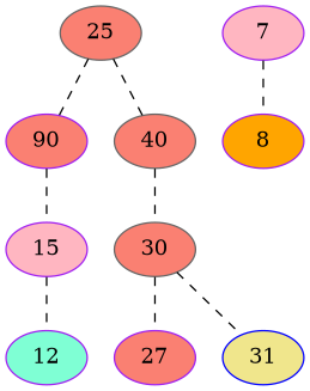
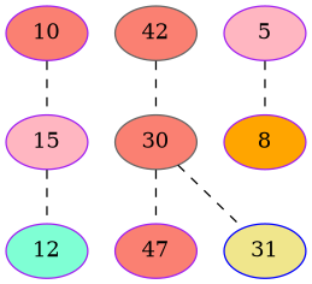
  graph {
    node [color=purple fillcolor=salmon style=filled]
    edge [style=dashed]
-   10 [label=90]
-   25 [color=gray40]
-   40 [color=gray40]
+   10
+   40 [color=gray40 label=42]
    15 [fillcolor=lightpink]
    30 [color=gray40]
-   5 [fillcolor=lightpink label=7]
+   5 [fillcolor=lightpink]
    8 [fillcolor=orange]
    12 [fillcolor=aquamarine]
-   27
+   27 [label=47]
    31 [color=blue fillcolor=khaki]
    10 -- 15
-   25 -- 10
-   25 -- 40
    40 -- 30
    15 -- 12
    30 -- 27
    30 -- 31
    5 -- 8
  }
